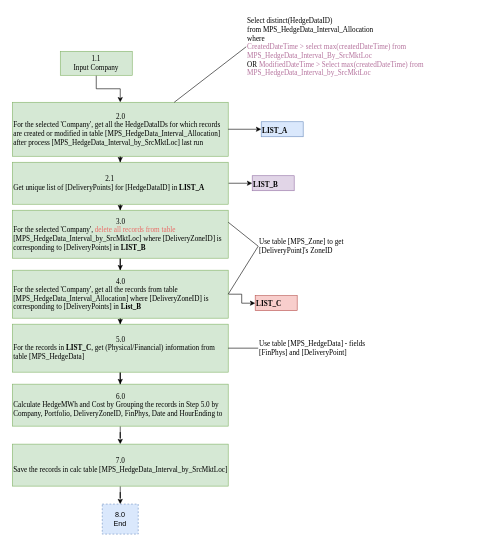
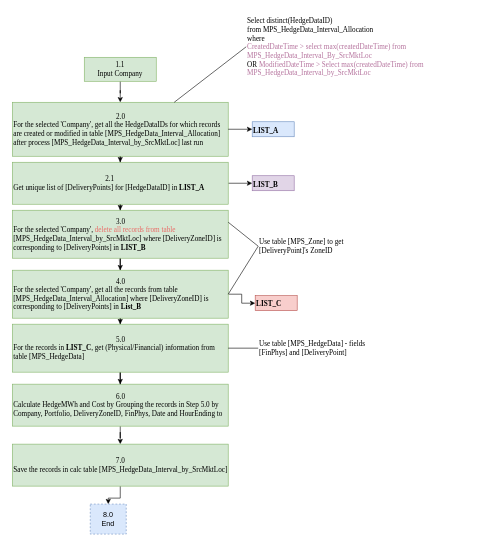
  <mxCell id="0" />
  <mxCell id="1" parent="0" />
  <mxCell id="2" value="" style="edgeStyle=orthogonalEdgeStyle;rounded=0;orthogonalLoop=1;jettySize=auto;html=1;" parent="1" source="3" target="8" edge="1"><mxGeometry relative="1" as="geometry" /></mxCell>
  <mxCell id="3" value="&lt;div style=&quot;text-align: center;&quot;&gt;&lt;span style=&quot;background-color: initial;&quot;&gt;2.0&lt;/span&gt;&lt;/div&gt;For the selected 'Company', get all the HedgeDataIDs for which records are created or modified in table [MPS_HedgeData_Interval_Allocation] after process [MPS_HedgeData_Interval_by_SrcMktLoc] last run&amp;nbsp;&amp;nbsp;" style="text;html=1;strokeColor=#82b366;fillColor=#d5e8d4;align=left;verticalAlign=middle;whiteSpace=wrap;rounded=0;fontFamily=Verdana;" parent="1" vertex="1"><mxGeometry x="20" y="170" width="360" height="90" as="geometry" /></mxCell>
- <mxCell id="4" value="&lt;span style=&quot;color: rgb(0, 0, 0); font-size: 12px; font-style: normal; font-variant-ligatures: normal; font-variant-caps: normal; letter-spacing: normal; orphans: 2; text-align: center; text-indent: 0px; text-transform: none; widows: 2; word-spacing: 0px; -webkit-text-stroke-width: 0px; text-decoration-thickness: initial; text-decoration-style: initial; text-decoration-color: initial; float: none; display: inline !important;&quot;&gt;LIST_A&lt;/span&gt;" style="text;whiteSpace=wrap;html=1;fontFamily=Verdana;fontStyle=1;fillColor=#dae8fc;strokeColor=#6c8ebf;labelBackgroundColor=none;" parent="1" vertex="1"><mxGeometry x="435" y="202.5" width="70" height="25" as="geometry" /></mxCell>
+ <mxCell id="4" value="&lt;span style=&quot;color: rgb(0, 0, 0); font-size: 12px; font-style: normal; font-variant-ligatures: normal; font-variant-caps: normal; letter-spacing: normal; orphans: 2; text-align: center; text-indent: 0px; text-transform: none; widows: 2; word-spacing: 0px; -webkit-text-stroke-width: 0px; text-decoration-thickness: initial; text-decoration-style: initial; text-decoration-color: initial; float: none; display: inline !important;&quot;&gt;LIST_A&lt;/span&gt;" style="text;whiteSpace=wrap;html=1;fontFamily=Verdana;fontStyle=1;fillColor=#dae8fc;strokeColor=#6c8ebf;labelBackgroundColor=none;" parent="1" vertex="1"><mxGeometry x="420" y="202.5" width="70" height="25" as="geometry" /></mxCell>
  <mxCell id="5" value="" style="endArrow=classic;html=1;rounded=0;entryX=0;entryY=0.5;entryDx=0;entryDy=0;exitX=1;exitY=0.5;exitDx=0;exitDy=0;" parent="1" source="3" target="4" edge="1"><mxGeometry width="50" height="50" relative="1" as="geometry"><mxPoint x="470" y="440" as="sourcePoint" /><mxPoint x="520" y="390" as="targetPoint" /></mxGeometry></mxCell>
  <mxCell id="6" value="" style="edgeStyle=orthogonalEdgeStyle;rounded=0;orthogonalLoop=1;jettySize=auto;html=1;" parent="1" source="8" target="10" edge="1"><mxGeometry relative="1" as="geometry" /></mxCell>
  <mxCell id="7" value="" style="edgeStyle=orthogonalEdgeStyle;rounded=0;orthogonalLoop=1;jettySize=auto;html=1;" parent="1" source="8" target="24" edge="1"><mxGeometry relative="1" as="geometry" /></mxCell>
  <mxCell id="8" value="&lt;div style=&quot;text-align: center;&quot;&gt;2.1&lt;/div&gt;&lt;div style=&quot;text-align: center;&quot;&gt;&lt;span style=&quot;background-color: initial;&quot;&gt;Get unique list of [DeliveryPoints] for [HedgeDataID] in &lt;b&gt;LIST_A&amp;nbsp;&lt;/b&gt;&lt;/span&gt;&lt;/div&gt;" style="text;html=1;strokeColor=#82b366;fillColor=#d5e8d4;align=left;verticalAlign=middle;whiteSpace=wrap;rounded=0;fontFamily=Verdana;" parent="1" vertex="1"><mxGeometry x="20" y="270" width="360" height="70" as="geometry" /></mxCell>
  <mxCell id="9" value="" style="edgeStyle=orthogonalEdgeStyle;rounded=0;orthogonalLoop=1;jettySize=auto;html=1;" parent="1" source="10" target="13" edge="1"><mxGeometry relative="1" as="geometry" /></mxCell>
  <mxCell id="10" value="&lt;div style=&quot;text-align: center;&quot;&gt;&lt;span style=&quot;background-color: initial;&quot;&gt;3.0&lt;/span&gt;&lt;/div&gt;For the selected 'Company', &lt;font color=&quot;#ea6b66&quot;&gt;delete all records from table&lt;/font&gt; [MPS_HedgeData_Interval_by_SrcMktLoc] where [DeliveryZoneID] is corresponding to [DeliveryPoints] in &lt;b&gt;LIST_B&lt;/b&gt;&lt;br&gt;&lt;div style=&quot;text-align: center;&quot;&gt;&lt;/div&gt;" style="text;html=1;strokeColor=#82b366;fillColor=#d5e8d4;align=left;verticalAlign=middle;whiteSpace=wrap;rounded=0;fontFamily=Verdana;" parent="1" vertex="1"><mxGeometry x="20" y="350" width="360" height="80" as="geometry" /></mxCell>
  <mxCell id="11" value="" style="edgeStyle=orthogonalEdgeStyle;rounded=0;orthogonalLoop=1;jettySize=auto;html=1;" parent="1" source="13" target="29" edge="1"><mxGeometry relative="1" as="geometry" /></mxCell>
  <mxCell id="12" value="" style="edgeStyle=orthogonalEdgeStyle;rounded=0;orthogonalLoop=1;jettySize=auto;html=1;" parent="1" source="13" target="30" edge="1"><mxGeometry relative="1" as="geometry" /></mxCell>
  <mxCell id="13" value="&lt;div style=&quot;text-align: center;&quot;&gt;&lt;span style=&quot;background-color: initial;&quot;&gt;4.0&lt;/span&gt;&lt;/div&gt;For the selected 'Company', get all the records from table [MPS_HedgeData_Interval_Allocation] where [DeliveryZoneID] is corresponding to [DeliveryPoints] in &lt;b&gt;List_B&lt;/b&gt;&lt;br&gt;&lt;div style=&quot;text-align: center;&quot;&gt;&lt;/div&gt;" style="text;html=1;strokeColor=#82b366;fillColor=#d5e8d4;align=left;verticalAlign=middle;whiteSpace=wrap;rounded=0;fontFamily=Verdana;" parent="1" vertex="1"><mxGeometry x="20" y="450" width="360" height="80" as="geometry" /></mxCell>
  <mxCell id="14" value="" style="edgeStyle=orthogonalEdgeStyle;rounded=0;orthogonalLoop=1;jettySize=auto;html=1;" parent="1" source="15" target="17" edge="1"><mxGeometry relative="1" as="geometry" /></mxCell>
  <mxCell id="15" value="&lt;div style=&quot;text-align: center;&quot;&gt;&lt;span style=&quot;background-color: initial;&quot;&gt;6.0&lt;/span&gt;&lt;/div&gt;Calculate HedgeMWh and Cost by Grouping the records in Step 5.0 by Company, Portfolio, DeliveryZoneID, FinPhys, Date and HourEnding to" style="text;html=1;strokeColor=#82b366;fillColor=#d5e8d4;align=left;verticalAlign=middle;whiteSpace=wrap;rounded=0;fontFamily=Verdana;" parent="1" vertex="1"><mxGeometry x="20" y="640" width="360" height="70" as="geometry" /></mxCell>
  <mxCell id="16" value="" style="edgeStyle=orthogonalEdgeStyle;rounded=0;orthogonalLoop=1;jettySize=auto;html=1;" parent="1" source="17" target="21" edge="1"><mxGeometry relative="1" as="geometry" /></mxCell>
  <mxCell id="17" value="&lt;div style=&quot;text-align: center;&quot;&gt;&lt;span style=&quot;background-color: initial;&quot;&gt;7.0&lt;/span&gt;&lt;/div&gt;Save the records in calc table [MPS_HedgeData_Interval_by_SrcMktLoc]" style="text;html=1;strokeColor=#82b366;fillColor=#d5e8d4;align=left;verticalAlign=middle;whiteSpace=wrap;rounded=0;fontFamily=Verdana;" parent="1" vertex="1"><mxGeometry x="20" y="740" width="360" height="70" as="geometry" /></mxCell>
  <mxCell id="18" value="Use table [MPS_HedgeData] - fields [FinPhys] and [DeliveryPoint]" style="text;html=1;strokeColor=none;fillColor=none;align=left;verticalAlign=middle;whiteSpace=wrap;rounded=0;fontFamily=Verdana;" parent="1" vertex="1"><mxGeometry x="430" y="550" width="190" height="60" as="geometry" /></mxCell>
  <mxCell id="19" value="Select distinct(HedgeDataID)&lt;br&gt;from MPS_HedgeData_Interval_Allocation&lt;br&gt;where&lt;br&gt;&lt;font color=&quot;#b5739d&quot;&gt;CreatedDateTime &amp;gt; select max(createdDateTime) from MPS_HedgeData_Interval_By_SrcMktLoc &lt;/font&gt;&lt;br&gt;OR &lt;font color=&quot;#b5739d&quot;&gt;ModifiedDateTime &amp;gt; Select max(createdDateTime) from MPS_HedgeData_Interval_by_SrcMktLoc&lt;/font&gt;" style="text;html=1;strokeColor=none;fillColor=none;align=left;verticalAlign=middle;whiteSpace=wrap;rounded=0;fontFamily=Verdana;" parent="1" vertex="1"><mxGeometry x="410" y="20" width="400" height="115" as="geometry" /></mxCell>
  <mxCell id="20" value="" style="endArrow=none;html=1;rounded=0;entryX=0;entryY=0.5;entryDx=0;entryDy=0;exitX=0.75;exitY=0;exitDx=0;exitDy=0;" parent="1" source="3" target="19" edge="1"><mxGeometry width="50" height="50" relative="1" as="geometry"><mxPoint x="370" y="120" as="sourcePoint" /><mxPoint x="420" y="70" as="targetPoint" /></mxGeometry></mxCell>
- <mxCell id="21" value="8.0&lt;br&gt;End" style="text;html=1;strokeColor=#6c8ebf;fillColor=#dae8fc;align=center;verticalAlign=middle;whiteSpace=wrap;rounded=0;dashed=1;" parent="1" vertex="1"><mxGeometry x="170" y="840" width="60" height="50" as="geometry" /></mxCell>
+ <mxCell id="21" value="8.0&lt;br&gt;End" style="text;html=1;strokeColor=#6c8ebf;fillColor=#dae8fc;align=center;verticalAlign=middle;whiteSpace=wrap;rounded=0;dashed=1;" parent="1" vertex="1"><mxGeometry x="150" y="840" width="60" height="50" as="geometry" /></mxCell>
  <mxCell id="22" value="" style="edgeStyle=orthogonalEdgeStyle;rounded=0;orthogonalLoop=1;jettySize=auto;html=1;" parent="1" source="23" target="3" edge="1"><mxGeometry relative="1" as="geometry" /></mxCell>
- <mxCell id="23" value="&lt;div style=&quot;&quot;&gt;&lt;span style=&quot;background-color: initial;&quot;&gt;1.1&lt;/span&gt;&lt;/div&gt;Input Company&lt;br&gt;&lt;div style=&quot;&quot;&gt;&lt;/div&gt;" style="text;html=1;strokeColor=#82b366;fillColor=#d5e8d4;align=center;verticalAlign=middle;whiteSpace=wrap;rounded=0;fontFamily=Verdana;" parent="1" vertex="1"><mxGeometry x="100" y="85" width="120" height="40" as="geometry" /></mxCell>
+ <mxCell id="23" value="&lt;div style=&quot;&quot;&gt;&lt;span style=&quot;background-color: initial;&quot;&gt;1.1&lt;/span&gt;&lt;/div&gt;Input Company&lt;br&gt;&lt;div style=&quot;&quot;&gt;&lt;/div&gt;" style="text;html=1;strokeColor=#82b366;fillColor=#d5e8d4;align=center;verticalAlign=middle;whiteSpace=wrap;rounded=0;fontFamily=Verdana;" parent="1" vertex="1"><mxGeometry x="140" y="95" width="120" height="40" as="geometry" /></mxCell>
  <mxCell id="24" value="&lt;span style=&quot;color: rgb(0, 0, 0); font-size: 12px; font-style: normal; font-variant-ligatures: normal; font-variant-caps: normal; letter-spacing: normal; orphans: 2; text-align: center; text-indent: 0px; text-transform: none; widows: 2; word-spacing: 0px; -webkit-text-stroke-width: 0px; text-decoration-thickness: initial; text-decoration-style: initial; text-decoration-color: initial; float: none; display: inline !important;&quot;&gt;LIST_B&lt;/span&gt;" style="text;whiteSpace=wrap;html=1;fontFamily=Verdana;fontStyle=1;fillColor=#e1d5e7;strokeColor=#9673a6;labelBackgroundColor=none;" parent="1" vertex="1"><mxGeometry x="420" y="292.5" width="70" height="25" as="geometry" /></mxCell>
  <mxCell id="25" value="Use table [MPS_Zone] to get [DeliveryPoint]'s ZoneID" style="text;html=1;strokeColor=none;fillColor=none;align=left;verticalAlign=middle;whiteSpace=wrap;rounded=0;fontFamily=Verdana;" parent="1" vertex="1"><mxGeometry x="430" y="380" width="190" height="60" as="geometry" /></mxCell>
  <mxCell id="26" value="" style="endArrow=none;html=1;rounded=0;exitX=1;exitY=0.25;exitDx=0;exitDy=0;entryX=0;entryY=0.5;entryDx=0;entryDy=0;" parent="1" source="10" target="25" edge="1"><mxGeometry width="50" height="50" relative="1" as="geometry"><mxPoint x="380" y="467.5" as="sourcePoint" /><mxPoint x="450" y="462.5" as="targetPoint" /></mxGeometry></mxCell>
  <mxCell id="27" value="" style="endArrow=none;html=1;rounded=0;exitX=0;exitY=0.5;exitDx=0;exitDy=0;entryX=1;entryY=0.5;entryDx=0;entryDy=0;" parent="1" source="25" target="13" edge="1"><mxGeometry width="50" height="50" relative="1" as="geometry"><mxPoint x="390" y="420" as="sourcePoint" /><mxPoint x="440" y="460" as="targetPoint" /></mxGeometry></mxCell>
  <mxCell id="28" value="" style="edgeStyle=orthogonalEdgeStyle;rounded=0;orthogonalLoop=1;jettySize=auto;html=1;" parent="1" source="29" target="15" edge="1"><mxGeometry relative="1" as="geometry" /></mxCell>
  <mxCell id="29" value="&lt;div style=&quot;text-align: center;&quot;&gt;&lt;span style=&quot;background-color: initial;&quot;&gt;5.0&lt;/span&gt;&lt;/div&gt;For the records in &lt;b&gt;LIST_C&lt;/b&gt;, get (Physical/Financial) information from table [MPS_HedgeData]&lt;br&gt;&lt;div style=&quot;text-align: center;&quot;&gt;&lt;/div&gt;" style="text;html=1;strokeColor=#82b366;fillColor=#d5e8d4;align=left;verticalAlign=middle;whiteSpace=wrap;rounded=0;fontFamily=Verdana;" parent="1" vertex="1"><mxGeometry x="20" y="540" width="360" height="80" as="geometry" /></mxCell>
  <mxCell id="30" value="&lt;span style=&quot;color: rgb(0, 0, 0); font-size: 12px; font-style: normal; font-variant-ligatures: normal; font-variant-caps: normal; letter-spacing: normal; orphans: 2; text-align: center; text-indent: 0px; text-transform: none; widows: 2; word-spacing: 0px; -webkit-text-stroke-width: 0px; text-decoration-thickness: initial; text-decoration-style: initial; text-decoration-color: initial; float: none; display: inline !important;&quot;&gt;LIST_C&lt;/span&gt;" style="text;whiteSpace=wrap;html=1;fontFamily=Verdana;fontStyle=1;fillColor=#f8cecc;strokeColor=#b85450;labelBackgroundColor=none;" parent="1" vertex="1"><mxGeometry x="425" y="492.5" width="70" height="25" as="geometry" /></mxCell>
  <mxCell id="31" value="" style="endArrow=none;html=1;rounded=0;exitX=1;exitY=0.5;exitDx=0;exitDy=0;entryX=0;entryY=0.5;entryDx=0;entryDy=0;" parent="1" source="29" target="18" edge="1"><mxGeometry width="50" height="50" relative="1" as="geometry"><mxPoint x="420" y="650" as="sourcePoint" /><mxPoint x="470" y="600" as="targetPoint" /></mxGeometry></mxCell>
